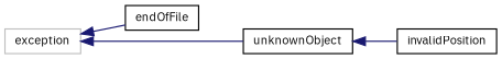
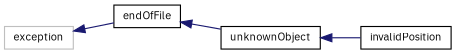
  digraph {
    fontname="IBM Plex Sans"
    rankdir=LR
    node [color=black fillcolor=white fontname="IBM Plex Sans" fontsize=10 shape=record style=filled]
    edge [color=midnightblue dir=back fontname="IBM Plex Sans" fontsize=10 labelfontname=Helvetica labelfontsize=10 style=solid]
    n1 [color=grey75 height=0.2 label=exception width=0.4]
    n2 [height=0.2 label=endOfFile width=0.4]
    n3 [height=0.2 label=unknownObject width=0.4]
    n4 [height=0.2 label=invalidPosition width=0.4]
    n1 -> n2
-   n1 -> n3
+   n2 -> n3
    n3 -> n4
  }
